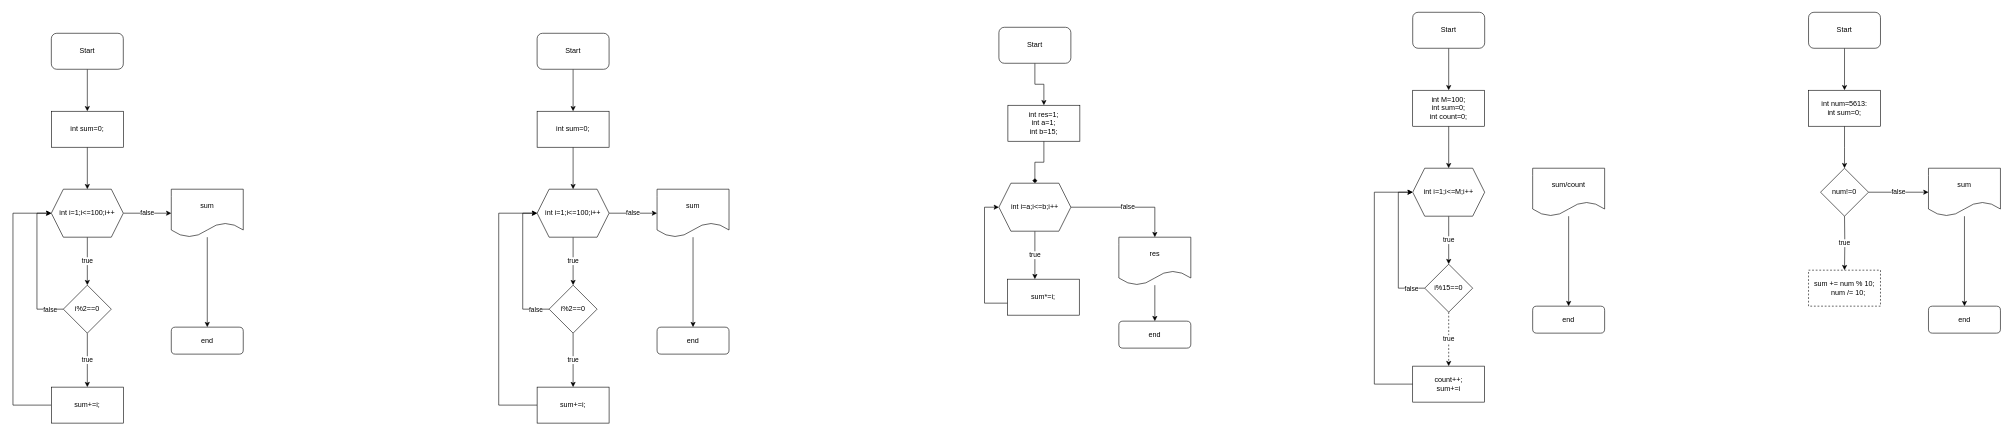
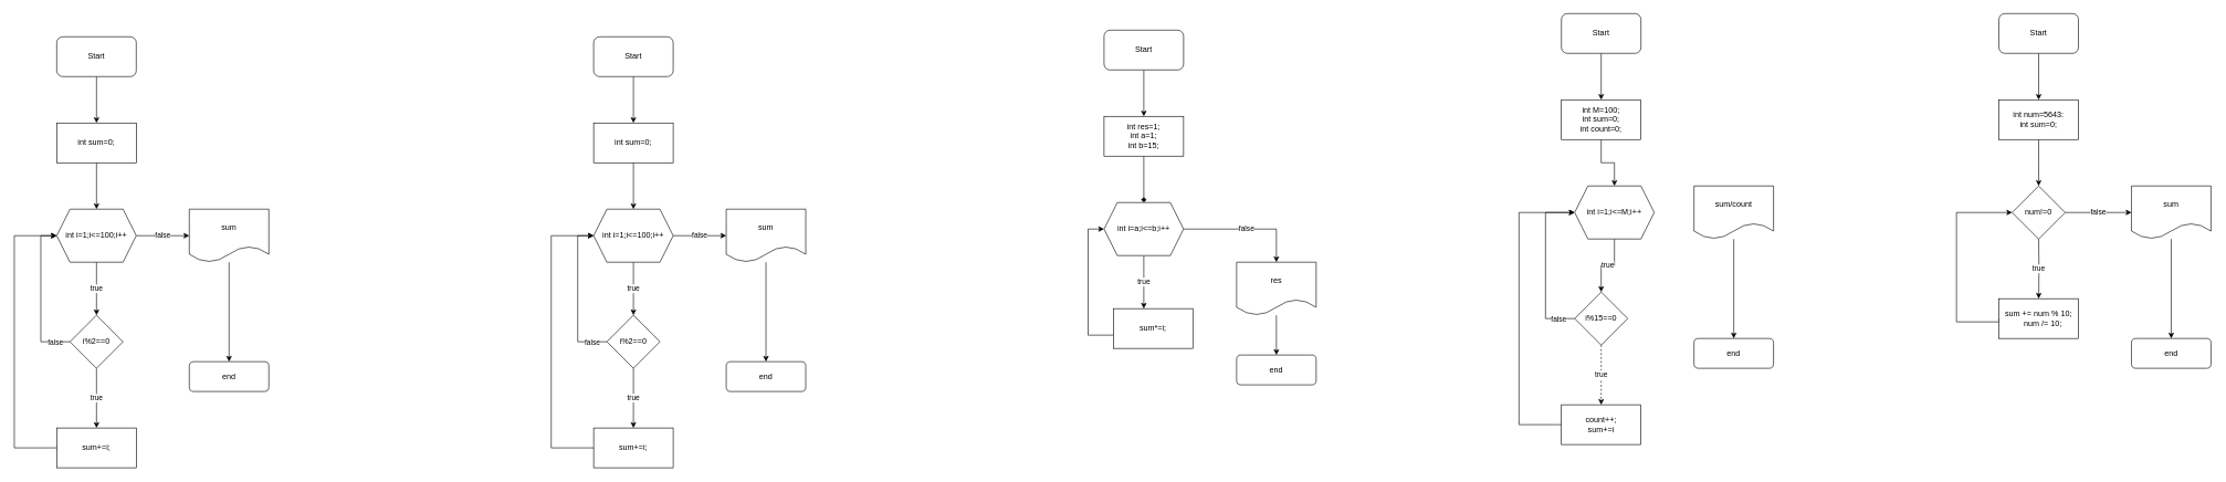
  <mxCell id="0" />
  <mxCell id="1" parent="0" />
  <mxCell id="2" value="" style="edgeStyle=orthogonalEdgeStyle;rounded=0;orthogonalLoop=1;jettySize=auto;html=1;" parent="1" source="3" target="5" edge="1"><mxGeometry relative="1" as="geometry"><mxPoint x="144" y="195" as="targetPoint" /></mxGeometry></mxCell>
  <mxCell id="3" value="Start" style="rounded=1;whiteSpace=wrap;html=1;" parent="1" vertex="1"><mxGeometry x="84" y="55" width="120" height="60" as="geometry" /></mxCell>
  <mxCell id="4" value="" style="edgeStyle=orthogonalEdgeStyle;rounded=0;orthogonalLoop=1;jettySize=auto;html=1;" parent="1" source="5" target="8" edge="1"><mxGeometry relative="1" as="geometry" /></mxCell>
  <mxCell id="5" value="int sum=0;" style="rounded=0;whiteSpace=wrap;html=1;" parent="1" vertex="1"><mxGeometry x="84" y="185" width="120" height="60" as="geometry" /></mxCell>
  <mxCell id="6" value="true" style="edgeStyle=orthogonalEdgeStyle;rounded=0;orthogonalLoop=1;jettySize=auto;html=1;" parent="1" source="8" target="12" edge="1"><mxGeometry relative="1" as="geometry" /></mxCell>
  <mxCell id="7" value="false" style="edgeStyle=orthogonalEdgeStyle;rounded=0;orthogonalLoop=1;jettySize=auto;html=1;" parent="1" source="8" target="16" edge="1"><mxGeometry relative="1" as="geometry" /></mxCell>
  <mxCell id="8" value="int i=1;i&amp;lt;=100;i++" style="shape=hexagon;perimeter=hexagonPerimeter2;whiteSpace=wrap;html=1;fixedSize=1;rounded=0;" parent="1" vertex="1"><mxGeometry x="84" y="315" width="120" height="80" as="geometry" /></mxCell>
  <mxCell id="9" value="true" style="edgeStyle=orthogonalEdgeStyle;rounded=0;orthogonalLoop=1;jettySize=auto;html=1;" parent="1" source="12" target="14" edge="1"><mxGeometry relative="1" as="geometry" /></mxCell>
  <mxCell id="10" style="edgeStyle=orthogonalEdgeStyle;rounded=0;orthogonalLoop=1;jettySize=auto;html=1;entryX=0;entryY=0.5;entryDx=0;entryDy=0;" parent="1" source="12" target="8" edge="1"><mxGeometry relative="1" as="geometry"><Array as="points"><mxPoint x="60" y="515" /><mxPoint x="60" y="355" /></Array></mxGeometry></mxCell>
  <mxCell id="11" value="false" style="edgeLabel;html=1;align=center;verticalAlign=middle;resizable=0;points=[];" parent="10" vertex="1" connectable="0"><mxGeometry x="-0.8" y="1" relative="1" as="geometry"><mxPoint as="offset" /></mxGeometry></mxCell>
  <mxCell id="12" value="i%2==0" style="rhombus;whiteSpace=wrap;html=1;rounded=0;" parent="1" vertex="1"><mxGeometry x="104" y="475" width="80" height="80" as="geometry" /></mxCell>
  <mxCell id="13" style="edgeStyle=orthogonalEdgeStyle;rounded=0;orthogonalLoop=1;jettySize=auto;html=1;exitX=0;exitY=0.5;exitDx=0;exitDy=0;entryX=0;entryY=0.5;entryDx=0;entryDy=0;" parent="1" source="14" target="8" edge="1"><mxGeometry relative="1" as="geometry"><Array as="points"><mxPoint x="20" y="675" /><mxPoint x="20" y="355" /></Array></mxGeometry></mxCell>
  <mxCell id="14" value="sum+=i;" style="whiteSpace=wrap;html=1;rounded=0;" parent="1" vertex="1"><mxGeometry x="84" y="645" width="120" height="60" as="geometry" /></mxCell>
  <mxCell id="15" value="" style="edgeStyle=orthogonalEdgeStyle;rounded=0;orthogonalLoop=1;jettySize=auto;html=1;entryX=0.5;entryY=0;entryDx=0;entryDy=0;" parent="1" source="16" target="17" edge="1"><mxGeometry relative="1" as="geometry"><mxPoint x="344" y="515" as="targetPoint" /></mxGeometry></mxCell>
  <mxCell id="16" value="sum" style="shape=document;whiteSpace=wrap;html=1;boundedLbl=1;rounded=0;" parent="1" vertex="1"><mxGeometry x="284" y="315" width="120" height="80" as="geometry" /></mxCell>
  <mxCell id="17" value="end" style="rounded=1;whiteSpace=wrap;html=1;" parent="1" vertex="1"><mxGeometry x="284" y="545" width="120" height="45" as="geometry" /></mxCell>
  <mxCell id="18" value="" style="edgeStyle=orthogonalEdgeStyle;rounded=0;orthogonalLoop=1;jettySize=auto;html=1;" parent="1" source="19" target="21" edge="1"><mxGeometry relative="1" as="geometry"><mxPoint x="954" y="195" as="targetPoint" /></mxGeometry></mxCell>
  <mxCell id="19" value="Start" style="rounded=1;whiteSpace=wrap;html=1;" parent="1" vertex="1"><mxGeometry x="894" y="55" width="120" height="60" as="geometry" /></mxCell>
  <mxCell id="20" value="" style="edgeStyle=orthogonalEdgeStyle;rounded=0;orthogonalLoop=1;jettySize=auto;html=1;" parent="1" source="21" target="24" edge="1"><mxGeometry relative="1" as="geometry" /></mxCell>
  <mxCell id="21" value="int sum=0;" style="rounded=0;whiteSpace=wrap;html=1;" parent="1" vertex="1"><mxGeometry x="894" y="185" width="120" height="60" as="geometry" /></mxCell>
  <mxCell id="22" value="true" style="edgeStyle=orthogonalEdgeStyle;rounded=0;orthogonalLoop=1;jettySize=auto;html=1;" parent="1" source="24" target="28" edge="1"><mxGeometry relative="1" as="geometry" /></mxCell>
  <mxCell id="23" value="false" style="edgeStyle=orthogonalEdgeStyle;rounded=0;orthogonalLoop=1;jettySize=auto;html=1;" parent="1" source="24" target="32" edge="1"><mxGeometry relative="1" as="geometry" /></mxCell>
  <mxCell id="24" value="int i=1;i&amp;lt;=100;i++" style="shape=hexagon;perimeter=hexagonPerimeter2;whiteSpace=wrap;html=1;fixedSize=1;rounded=0;" parent="1" vertex="1"><mxGeometry x="894" y="315" width="120" height="80" as="geometry" /></mxCell>
  <mxCell id="25" value="true" style="edgeStyle=orthogonalEdgeStyle;rounded=0;orthogonalLoop=1;jettySize=auto;html=1;" parent="1" source="28" target="30" edge="1"><mxGeometry relative="1" as="geometry" /></mxCell>
  <mxCell id="26" style="edgeStyle=orthogonalEdgeStyle;rounded=0;orthogonalLoop=1;jettySize=auto;html=1;entryX=0;entryY=0.5;entryDx=0;entryDy=0;" parent="1" source="28" target="24" edge="1"><mxGeometry relative="1" as="geometry"><Array as="points"><mxPoint x="870" y="515" /><mxPoint x="870" y="355" /></Array></mxGeometry></mxCell>
  <mxCell id="27" value="false" style="edgeLabel;html=1;align=center;verticalAlign=middle;resizable=0;points=[];" parent="26" vertex="1" connectable="0"><mxGeometry x="-0.8" y="1" relative="1" as="geometry"><mxPoint as="offset" /></mxGeometry></mxCell>
  <mxCell id="28" value="i%2==0" style="rhombus;whiteSpace=wrap;html=1;rounded=0;" parent="1" vertex="1"><mxGeometry x="914" y="475" width="80" height="80" as="geometry" /></mxCell>
  <mxCell id="29" style="edgeStyle=orthogonalEdgeStyle;rounded=0;orthogonalLoop=1;jettySize=auto;html=1;exitX=0;exitY=0.5;exitDx=0;exitDy=0;entryX=0;entryY=0.5;entryDx=0;entryDy=0;" parent="1" source="30" target="24" edge="1"><mxGeometry relative="1" as="geometry"><Array as="points"><mxPoint x="830" y="675" /><mxPoint x="830" y="355" /></Array></mxGeometry></mxCell>
  <mxCell id="30" value="sum+=i;" style="whiteSpace=wrap;html=1;rounded=0;" parent="1" vertex="1"><mxGeometry x="894" y="645" width="120" height="60" as="geometry" /></mxCell>
  <mxCell id="31" value="" style="edgeStyle=orthogonalEdgeStyle;rounded=0;orthogonalLoop=1;jettySize=auto;html=1;entryX=0.5;entryY=0;entryDx=0;entryDy=0;" parent="1" source="32" target="33" edge="1"><mxGeometry relative="1" as="geometry"><mxPoint x="1154" y="515" as="targetPoint" /></mxGeometry></mxCell>
  <mxCell id="32" value="sum" style="shape=document;whiteSpace=wrap;html=1;boundedLbl=1;rounded=0;" parent="1" vertex="1"><mxGeometry x="1094" y="315" width="120" height="80" as="geometry" /></mxCell>
  <mxCell id="33" value="end" style="rounded=1;whiteSpace=wrap;html=1;" parent="1" vertex="1"><mxGeometry x="1094" y="545" width="120" height="45" as="geometry" /></mxCell>
  <mxCell id="34" value="" style="edgeStyle=orthogonalEdgeStyle;rounded=0;orthogonalLoop=1;jettySize=auto;html=1;" edge="1" parent="1" source="35" target="37"><mxGeometry relative="1" as="geometry"><mxPoint x="1724" y="185" as="targetPoint" /></mxGeometry></mxCell>
  <mxCell id="35" value="Start" style="rounded=1;whiteSpace=wrap;html=1;" vertex="1" parent="1"><mxGeometry x="1664" y="45" width="120" height="60" as="geometry" /></mxCell>
  <mxCell id="36" value="" style="edgeStyle=orthogonalEdgeStyle;rounded=0;orthogonalLoop=1;jettySize=auto;html=1;endArrow=diamond;" edge="1" parent="1" source="37" target="40"><mxGeometry relative="1" as="geometry" /></mxCell>
- <mxCell id="37" value="int res=1;&lt;br&gt;int a=1;&lt;br&gt;int b=15;" style="rounded=0;whiteSpace=wrap;html=1;" vertex="1" parent="1"><mxGeometry x="1679" y="175" width="120" height="60" as="geometry" /></mxCell>
+ <mxCell id="37" value="int res=1;&lt;br&gt;int a=1;&lt;br&gt;int b=15;" style="rounded=0;whiteSpace=wrap;html=1;" vertex="1" parent="1"><mxGeometry x="1664" y="175" width="120" height="60" as="geometry" /></mxCell>
  <mxCell id="38" value="true" style="edgeStyle=orthogonalEdgeStyle;rounded=0;orthogonalLoop=1;jettySize=auto;html=1;" edge="1" parent="1" source="40"><mxGeometry relative="1" as="geometry"><mxPoint x="1724" y="465" as="targetPoint" /></mxGeometry></mxCell>
  <mxCell id="39" value="false" style="edgeStyle=orthogonalEdgeStyle;rounded=0;orthogonalLoop=1;jettySize=auto;html=1;" edge="1" parent="1" source="40" target="44"><mxGeometry relative="1" as="geometry" /></mxCell>
  <mxCell id="40" value="int i=a;i&amp;lt;=b;i++" style="shape=hexagon;perimeter=hexagonPerimeter2;whiteSpace=wrap;html=1;fixedSize=1;rounded=0;" vertex="1" parent="1"><mxGeometry x="1664" y="305" width="120" height="80" as="geometry" /></mxCell>
  <mxCell id="41" style="edgeStyle=orthogonalEdgeStyle;rounded=0;orthogonalLoop=1;jettySize=auto;html=1;entryX=0;entryY=0.5;entryDx=0;entryDy=0;" edge="1" parent="1" target="40"><mxGeometry relative="1" as="geometry"><Array as="points"><mxPoint x="1640" y="505" /><mxPoint x="1640" y="345" /></Array><mxPoint x="1684" y="505" as="sourcePoint" /></mxGeometry></mxCell>
  <mxCell id="42" value="sum*=i;" style="whiteSpace=wrap;html=1;rounded=0;" vertex="1" parent="1"><mxGeometry x="1678" y="465" width="120" height="60" as="geometry" /></mxCell>
  <mxCell id="43" value="" style="edgeStyle=orthogonalEdgeStyle;rounded=0;orthogonalLoop=1;jettySize=auto;html=1;entryX=0.5;entryY=0;entryDx=0;entryDy=0;" edge="1" parent="1" source="44" target="45"><mxGeometry relative="1" as="geometry"><mxPoint x="1924" y="505" as="targetPoint" /></mxGeometry></mxCell>
  <mxCell id="44" value="res" style="shape=document;whiteSpace=wrap;html=1;boundedLbl=1;rounded=0;" vertex="1" parent="1"><mxGeometry x="1864" y="395" width="120" height="80" as="geometry" /></mxCell>
  <mxCell id="45" value="end" style="rounded=1;whiteSpace=wrap;html=1;" vertex="1" parent="1"><mxGeometry x="1864" y="535" width="120" height="45" as="geometry" /></mxCell>
  <mxCell id="46" value="" style="edgeStyle=orthogonalEdgeStyle;rounded=0;orthogonalLoop=1;jettySize=auto;html=1;" edge="1" parent="1" source="47" target="49"><mxGeometry relative="1" as="geometry"><mxPoint x="2414" y="160" as="targetPoint" /></mxGeometry></mxCell>
  <mxCell id="47" value="Start" style="rounded=1;whiteSpace=wrap;html=1;" vertex="1" parent="1"><mxGeometry x="2354" y="20" width="120" height="60" as="geometry" /></mxCell>
  <mxCell id="48" value="" style="edgeStyle=orthogonalEdgeStyle;rounded=0;orthogonalLoop=1;jettySize=auto;html=1;" edge="1" parent="1" source="49" target="51"><mxGeometry relative="1" as="geometry" /></mxCell>
  <mxCell id="49" value="int M=100;&lt;br&gt;int sum=0;&lt;br&gt;int count=0;" style="rounded=0;whiteSpace=wrap;html=1;" vertex="1" parent="1"><mxGeometry x="2354" y="150" width="120" height="60" as="geometry" /></mxCell>
  <mxCell id="50" value="true" style="edgeStyle=orthogonalEdgeStyle;rounded=0;orthogonalLoop=1;jettySize=auto;html=1;" edge="1" parent="1" source="51" target="55"><mxGeometry relative="1" as="geometry" /></mxCell>
- <mxCell id="51" value="int i=1;i&amp;lt;=M;i++" style="shape=hexagon;perimeter=hexagonPerimeter2;whiteSpace=wrap;html=1;fixedSize=1;rounded=0;" vertex="1" parent="1"><mxGeometry x="2354" y="280" width="120" height="80" as="geometry" /></mxCell>
+ <mxCell id="51" value="int i=1;i&amp;lt;=M;i++" style="shape=hexagon;perimeter=hexagonPerimeter2;whiteSpace=wrap;html=1;fixedSize=1;rounded=0;" vertex="1" parent="1"><mxGeometry x="2374" y="280" width="120" height="80" as="geometry" /></mxCell>
  <mxCell id="52" value="true" style="edgeStyle=orthogonalEdgeStyle;rounded=0;orthogonalLoop=1;jettySize=auto;html=1;dashed=1;" edge="1" parent="1" source="55" target="57"><mxGeometry relative="1" as="geometry" /></mxCell>
  <mxCell id="53" style="edgeStyle=orthogonalEdgeStyle;rounded=0;orthogonalLoop=1;jettySize=auto;html=1;entryX=0;entryY=0.5;entryDx=0;entryDy=0;" edge="1" parent="1" source="55" target="51"><mxGeometry relative="1" as="geometry"><Array as="points"><mxPoint x="2330" y="480" /><mxPoint x="2330" y="320" /></Array></mxGeometry></mxCell>
  <mxCell id="54" value="false" style="edgeLabel;html=1;align=center;verticalAlign=middle;resizable=0;points=[];" vertex="1" connectable="0" parent="53"><mxGeometry x="-0.8" y="1" relative="1" as="geometry"><mxPoint as="offset" /></mxGeometry></mxCell>
  <mxCell id="55" value="i%15==0" style="rhombus;whiteSpace=wrap;html=1;rounded=0;" vertex="1" parent="1"><mxGeometry x="2374" y="440" width="80" height="80" as="geometry" /></mxCell>
  <mxCell id="56" style="edgeStyle=orthogonalEdgeStyle;rounded=0;orthogonalLoop=1;jettySize=auto;html=1;exitX=0;exitY=0.5;exitDx=0;exitDy=0;entryX=0;entryY=0.5;entryDx=0;entryDy=0;" edge="1" parent="1" source="57" target="51"><mxGeometry relative="1" as="geometry"><Array as="points"><mxPoint x="2290" y="640" /><mxPoint x="2290" y="320" /></Array></mxGeometry></mxCell>
  <mxCell id="57" value="count++;&lt;br&gt;sum+=i" style="whiteSpace=wrap;html=1;rounded=0;" vertex="1" parent="1"><mxGeometry x="2354" y="610" width="120" height="60" as="geometry" /></mxCell>
  <mxCell id="58" value="" style="edgeStyle=orthogonalEdgeStyle;rounded=0;orthogonalLoop=1;jettySize=auto;html=1;entryX=0.5;entryY=0;entryDx=0;entryDy=0;" edge="1" parent="1" source="59" target="60"><mxGeometry relative="1" as="geometry"><mxPoint x="2614" y="480" as="targetPoint" /></mxGeometry></mxCell>
  <mxCell id="59" value="sum/count" style="shape=document;whiteSpace=wrap;html=1;boundedLbl=1;rounded=0;" vertex="1" parent="1"><mxGeometry x="2554" y="280" width="120" height="80" as="geometry" /></mxCell>
  <mxCell id="60" value="end" style="rounded=1;whiteSpace=wrap;html=1;" vertex="1" parent="1"><mxGeometry x="2554" y="510" width="120" height="45" as="geometry" /></mxCell>
  <mxCell id="61" value="" style="edgeStyle=orthogonalEdgeStyle;rounded=0;orthogonalLoop=1;jettySize=auto;html=1;" edge="1" parent="1" source="62" target="64"><mxGeometry relative="1" as="geometry"><mxPoint x="3074" y="160" as="targetPoint" /></mxGeometry></mxCell>
  <mxCell id="62" value="Start" style="rounded=1;whiteSpace=wrap;html=1;" vertex="1" parent="1"><mxGeometry x="3014" y="20" width="120" height="60" as="geometry" /></mxCell>
  <mxCell id="63" value="" style="edgeStyle=orthogonalEdgeStyle;rounded=0;orthogonalLoop=1;jettySize=auto;html=1;" edge="1" parent="1" source="64"><mxGeometry relative="1" as="geometry"><mxPoint x="3074" y="280" as="targetPoint" /></mxGeometry></mxCell>
- <mxCell id="64" value="int num=5613:&lt;br&gt;int sum=0;" style="rounded=0;whiteSpace=wrap;html=1;" vertex="1" parent="1"><mxGeometry x="3014" y="150" width="120" height="60" as="geometry" /></mxCell>
+ <mxCell id="64" value="int num=5643:&lt;br&gt;int sum=0;" style="rounded=0;whiteSpace=wrap;html=1;" vertex="1" parent="1"><mxGeometry x="3014" y="150" width="120" height="60" as="geometry" /></mxCell>
  <mxCell id="65" value="false" style="edgeStyle=orthogonalEdgeStyle;rounded=0;orthogonalLoop=1;jettySize=auto;html=1;exitX=1;exitY=0.5;exitDx=0;exitDy=0;" edge="1" parent="1" source="72" target="70"><mxGeometry relative="1" as="geometry"><mxPoint x="3134" y="320" as="sourcePoint" /></mxGeometry></mxCell>
  <mxCell id="66" value="true" style="edgeStyle=orthogonalEdgeStyle;rounded=0;orthogonalLoop=1;jettySize=auto;html=1;" edge="1" parent="1" target="68"><mxGeometry relative="1" as="geometry"><mxPoint x="3074" y="360" as="sourcePoint" /></mxGeometry></mxCell>
- <mxCell id="68" value="&lt;div&gt;sum += num % 10;&lt;/div&gt;&lt;div&gt;&amp;nbsp; &amp;nbsp; num /= 10;&lt;/div&gt;" style="whiteSpace=wrap;html=1;rounded=0;dashed=1;" vertex="1" parent="1"><mxGeometry x="3014" y="450" width="120" height="60" as="geometry" /></mxCell>
+ <mxCell id="67" style="edgeStyle=orthogonalEdgeStyle;rounded=0;orthogonalLoop=1;jettySize=auto;html=1;exitX=0;exitY=0.5;exitDx=0;exitDy=0;entryX=0;entryY=0.5;entryDx=0;entryDy=0;" edge="1" parent="1" source="68" target="72"><mxGeometry relative="1" as="geometry"><Array as="points"><mxPoint x="3014" y="485" /><mxPoint x="2950" y="485" /><mxPoint x="2950" y="320" /></Array><mxPoint x="3014" y="320" as="targetPoint" /></mxGeometry></mxCell>
+ <mxCell id="68" value="&lt;div&gt;sum += num % 10;&lt;/div&gt;&lt;div&gt;&amp;nbsp; &amp;nbsp; num /= 10;&lt;/div&gt;" style="whiteSpace=wrap;html=1;rounded=0;" vertex="1" parent="1"><mxGeometry x="3014" y="450" width="120" height="60" as="geometry" /></mxCell>
  <mxCell id="69" value="" style="edgeStyle=orthogonalEdgeStyle;rounded=0;orthogonalLoop=1;jettySize=auto;html=1;entryX=0.5;entryY=0;entryDx=0;entryDy=0;" edge="1" parent="1" source="70" target="71"><mxGeometry relative="1" as="geometry"><mxPoint x="3274" y="480" as="targetPoint" /></mxGeometry></mxCell>
  <mxCell id="70" value="sum" style="shape=document;whiteSpace=wrap;html=1;boundedLbl=1;rounded=0;" vertex="1" parent="1"><mxGeometry x="3214" y="280" width="120" height="80" as="geometry" /></mxCell>
  <mxCell id="71" value="end" style="rounded=1;whiteSpace=wrap;html=1;" vertex="1" parent="1"><mxGeometry x="3214" y="510" width="120" height="45" as="geometry" /></mxCell>
  <mxCell id="72" value="num!=0" style="rhombus;whiteSpace=wrap;html=1;" vertex="1" parent="1"><mxGeometry x="3034" y="280" width="80" height="80" as="geometry" /></mxCell>
